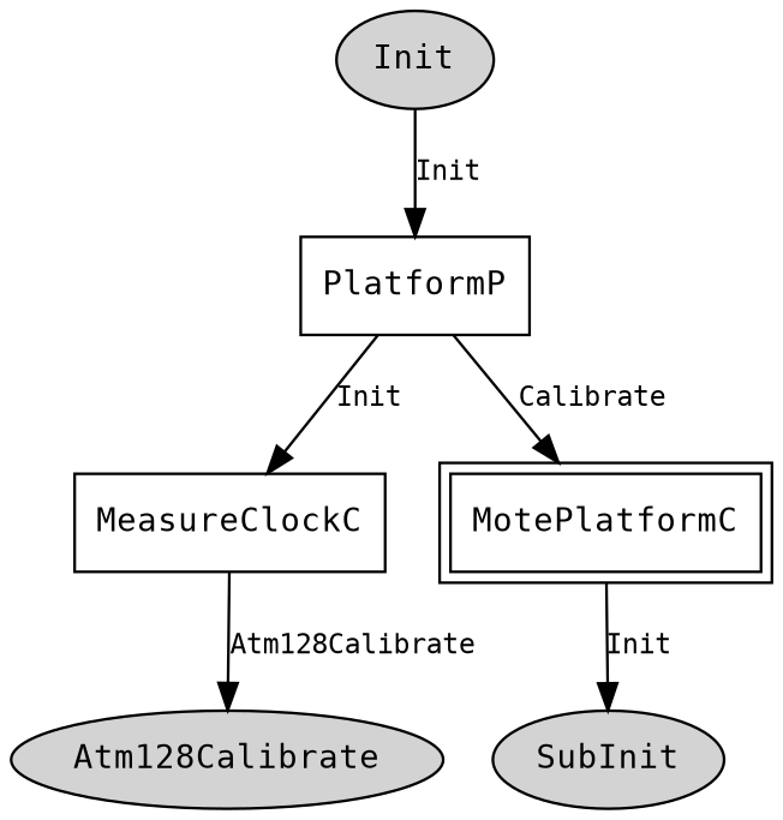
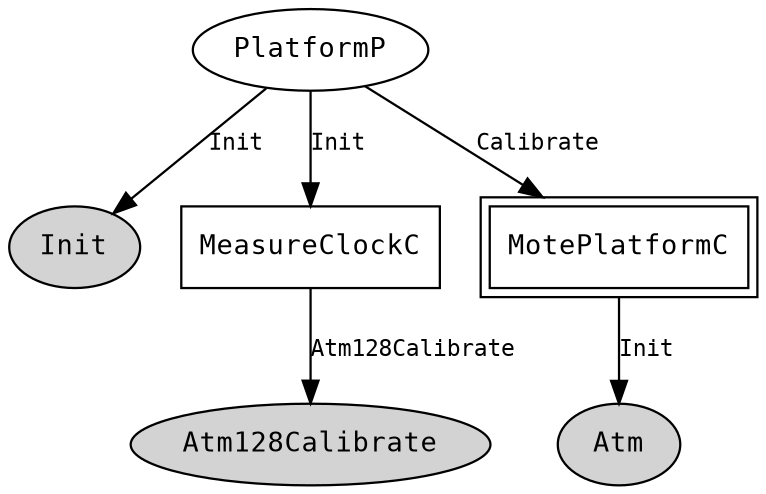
  digraph {
    fontname="DejaVu Sans Mono"
    node [fontname="DejaVu Sans Mono" fontsize=12 shape=ellipse]
    edge [fontname="DejaVu Sans Mono" fontsize=10]
    n1 [label=Init style=filled]
-   PlatformP [shape=box]
+   PlatformP
    MeasureClockC [shape=box]
    MotePlatformC [peripheries=2 shape=box]
    n5 [label=Atm128Calibrate style=filled]
-   n6 [label=SubInit style=filled]
-   n1 -> PlatformP [label=Init]
+   n6 [label=Atm style=filled]
+   PlatformP -> n1 [label=Init]
    PlatformP -> MeasureClockC [label=Init]
    PlatformP -> MotePlatformC [label=Calibrate]
    MeasureClockC -> n5 [label=Atm128Calibrate]
    MotePlatformC -> n6 [label=Init]
  }
